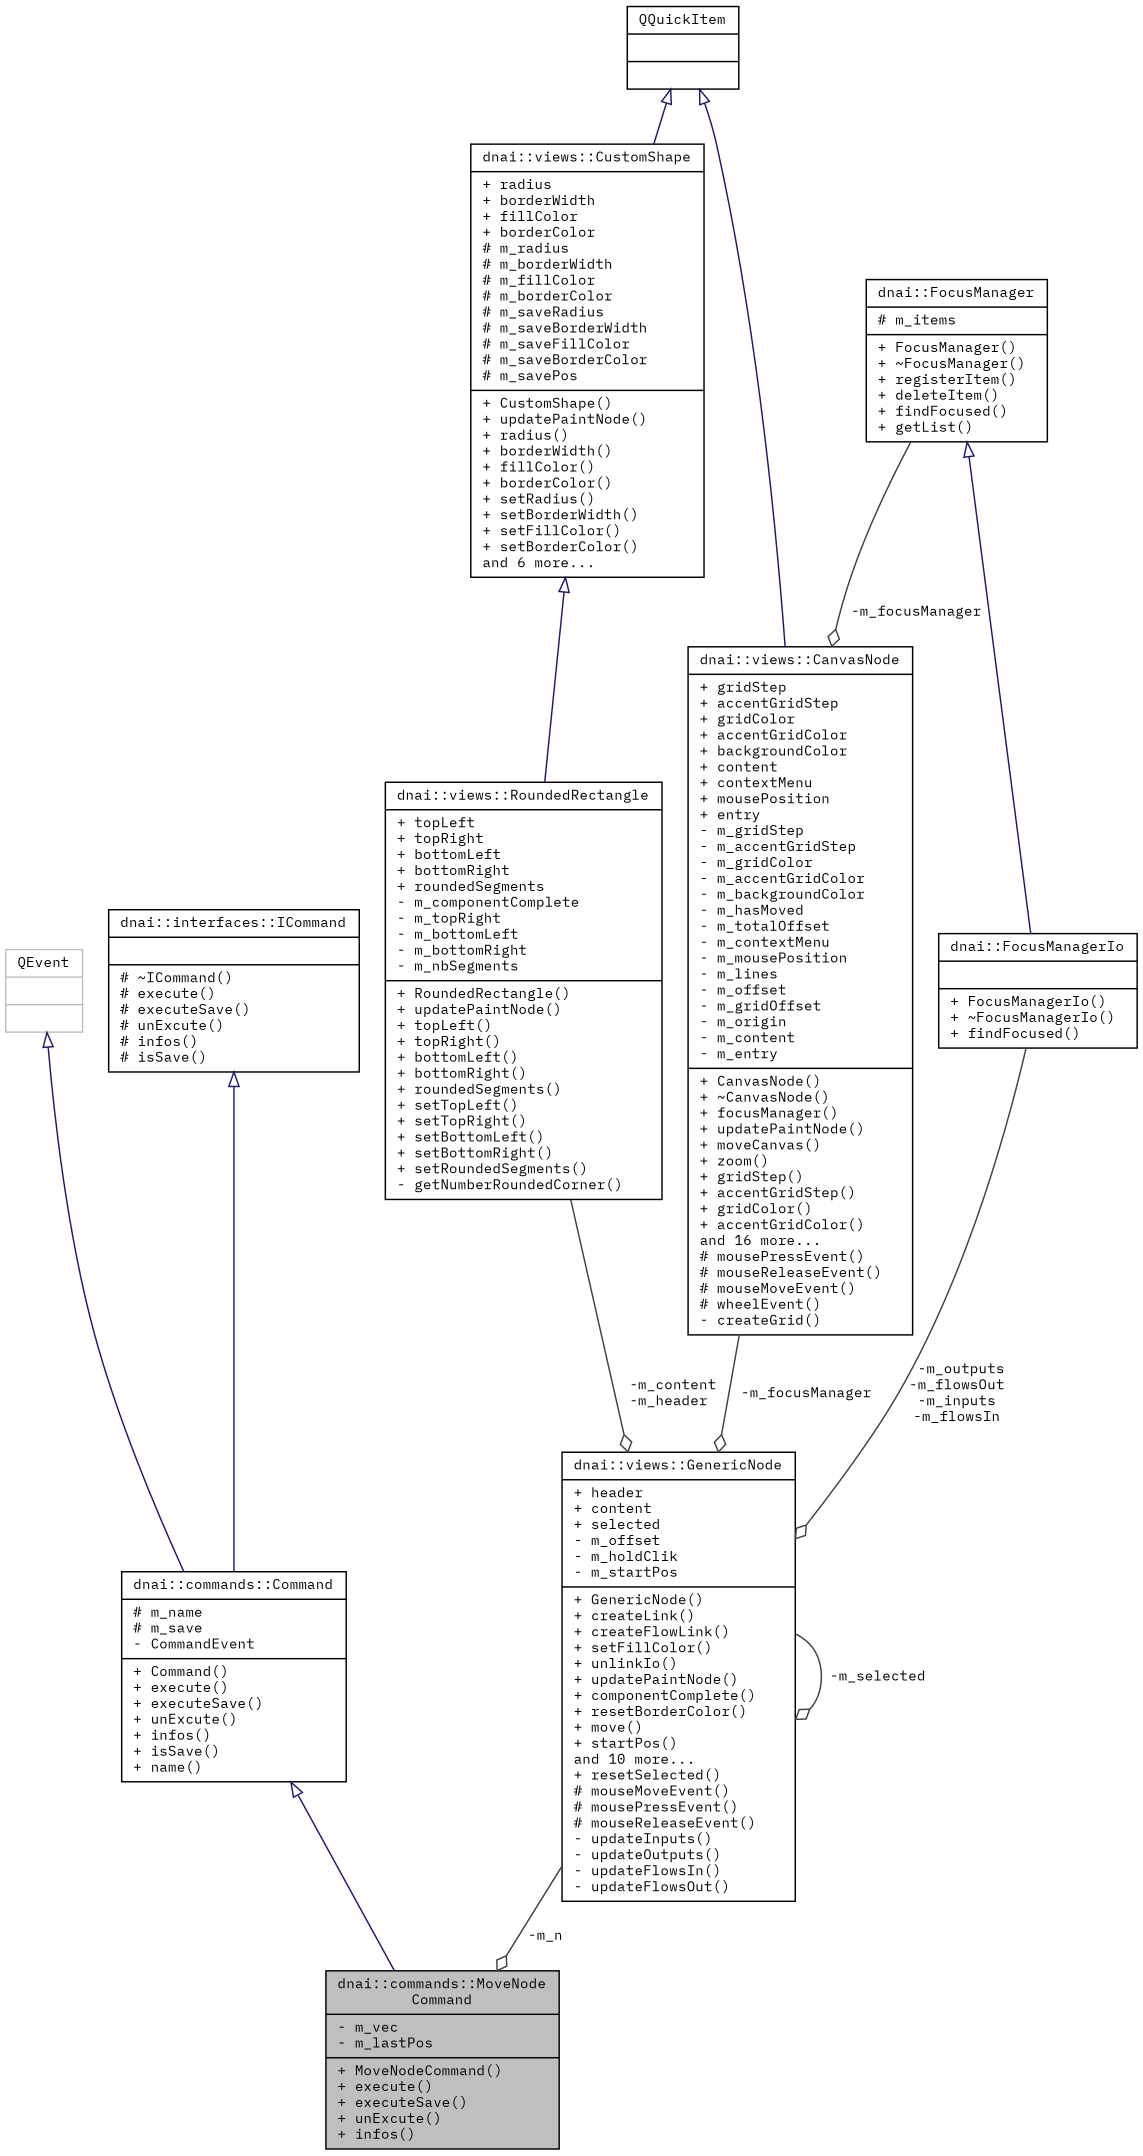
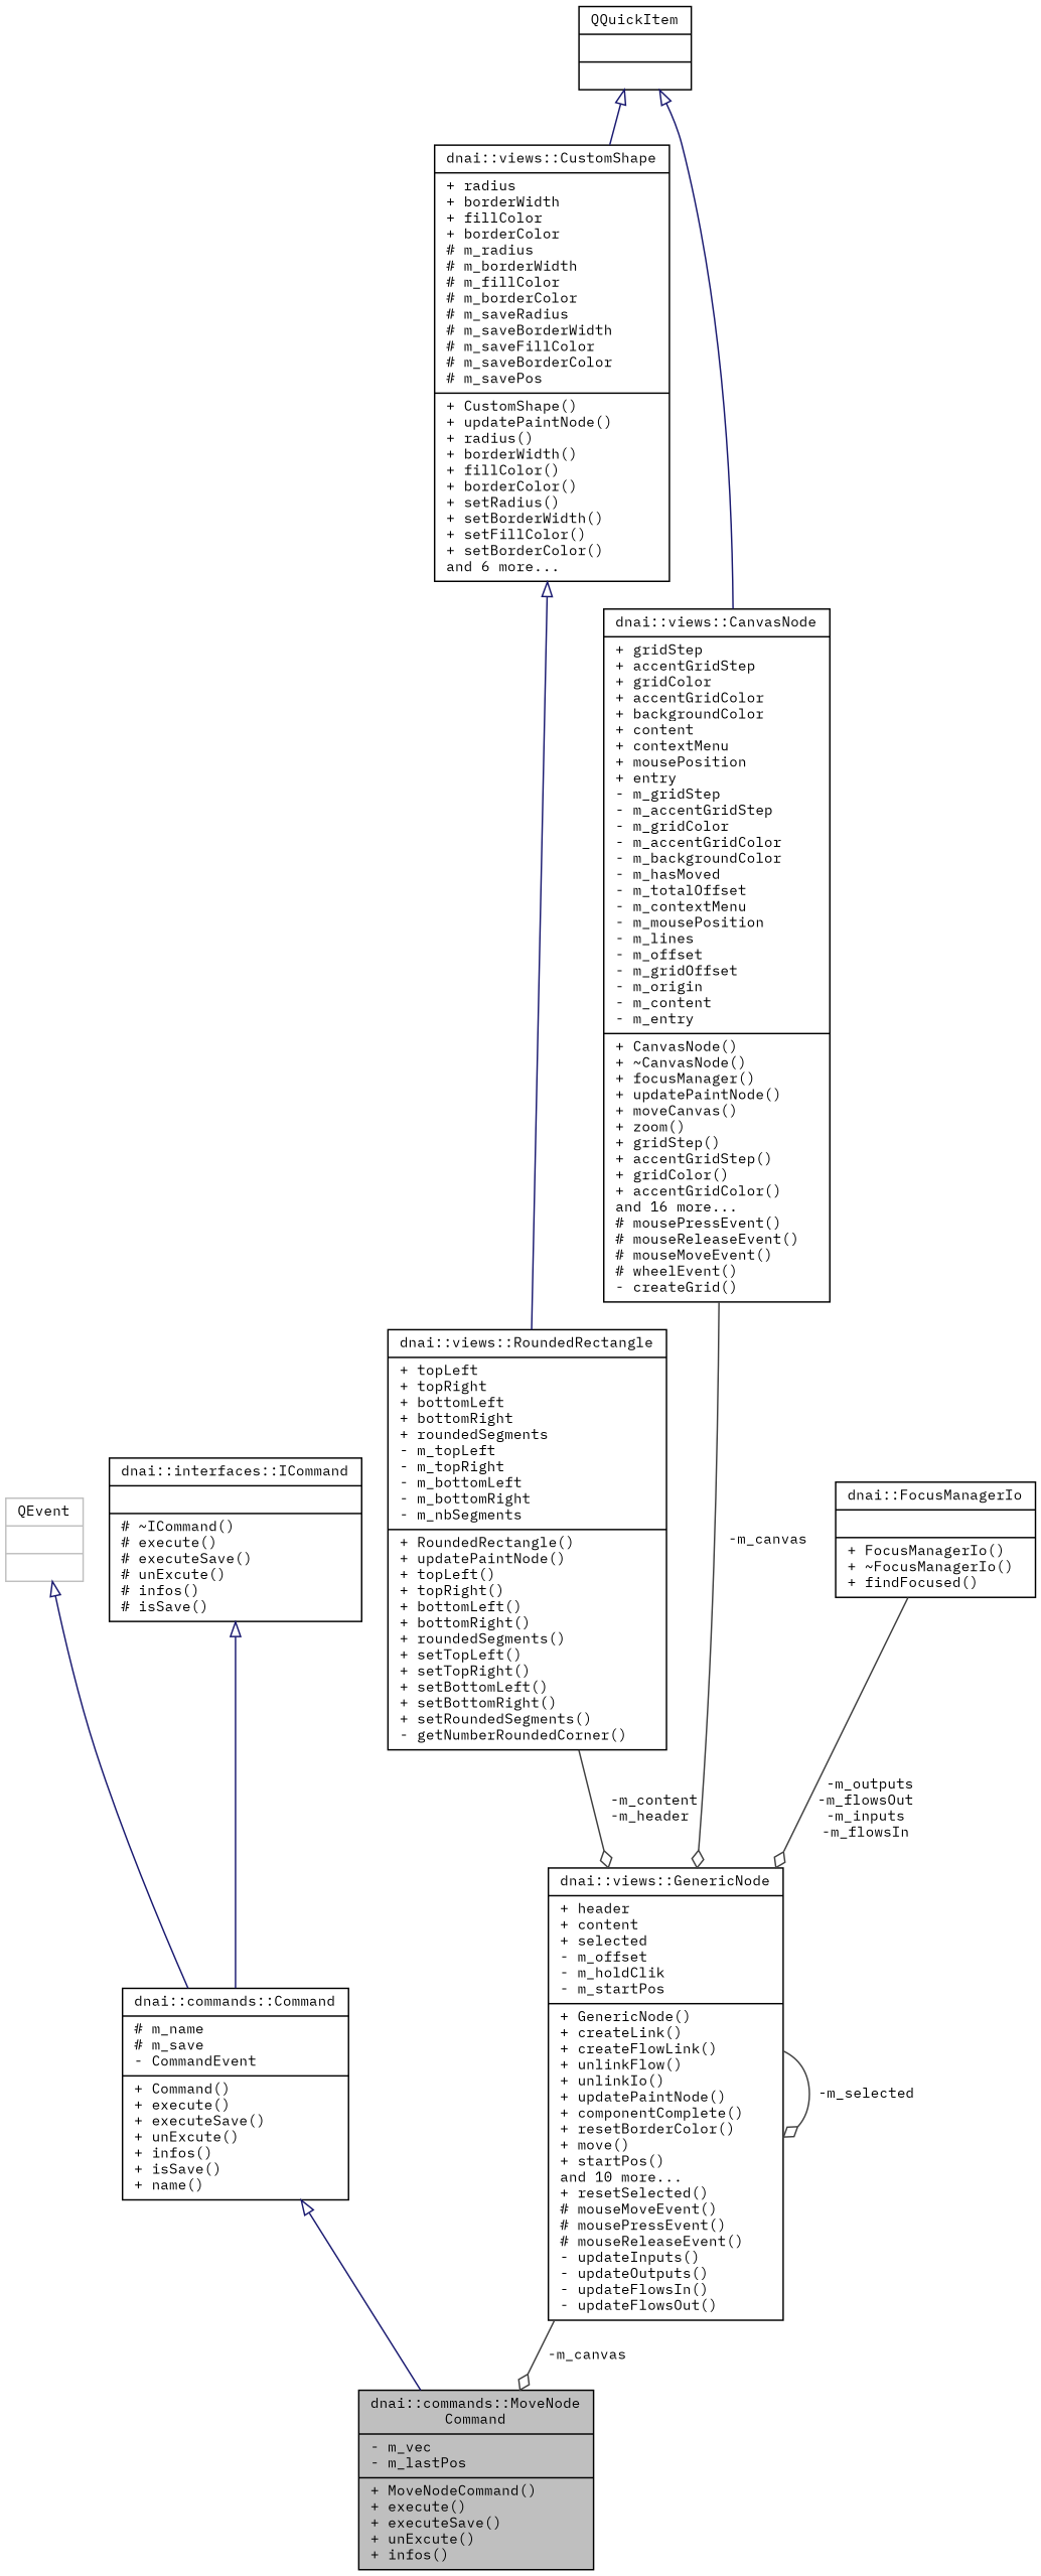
  digraph {
    fontname="IBM Plex Mono"
    node [color=black fillcolor=white fontname="IBM Plex Mono" fontsize=10 shape=record style=filled]
    edge [arrowtail=onormal color=midnightblue dir=back fontname="IBM Plex Mono" fontsize=10 labelfontname=Helvetica labelfontsize=10 style=solid]
    n1 [fillcolor=grey75 fontcolor=black height=0.2 label="{dnai::commands::MoveNode\lCommand\n|- m_vec\l- m_lastPos\l|+ MoveNodeCommand()\l+ execute()\l+ executeSave()\l+ unExcute()\l+ infos()\l}" width=0.4]
    n2 [height=0.2 label="{dnai::commands::Command\n|# m_name\l# m_save\l- CommandEvent\l|+ Command()\l+ execute()\l+ executeSave()\l+ unExcute()\l+ infos()\l+ isSave()\l+ name()\l}" width=0.4]
    n3 [color=grey75 height=0.2 label="{QEvent\n||}" width=0.4]
    n4 [height=0.2 label="{dnai::interfaces::ICommand\n||# ~ICommand()\l# execute()\l# executeSave()\l# unExcute()\l# infos()\l# isSave()\l}" width=0.4]
-   n5 [height=0.2 label="{dnai::views::GenericNode\n|+ header\l+ content\l+ selected\l- m_offset\l- m_holdClik\l- m_startPos\l|+ GenericNode()\l+ createLink()\l+ createFlowLink()\l+ setFillColor()\l+ unlinkIo()\l+ updatePaintNode()\l+ componentComplete()\l+ resetBorderColor()\l+ move()\l+ startPos()\land 10 more...\l+ resetSelected()\l# mouseMoveEvent()\l# mousePressEvent()\l# mouseReleaseEvent()\l- updateInputs()\l- updateOutputs()\l- updateFlowsIn()\l- updateFlowsOut()\l}" width=0.4]
+   n5 [height=0.2 label="{dnai::views::GenericNode\n|+ header\l+ content\l+ selected\l- m_offset\l- m_holdClik\l- m_startPos\l|+ GenericNode()\l+ createLink()\l+ createFlowLink()\l+ unlinkFlow()\l+ unlinkIo()\l+ updatePaintNode()\l+ componentComplete()\l+ resetBorderColor()\l+ move()\l+ startPos()\land 10 more...\l+ resetSelected()\l# mouseMoveEvent()\l# mousePressEvent()\l# mouseReleaseEvent()\l- updateInputs()\l- updateOutputs()\l- updateFlowsIn()\l- updateFlowsOut()\l}" width=0.4]
    n6 [height=0.2 label="{QQuickItem\n||}" width=0.4]
    n7 [height=0.2 label="{dnai::views::CustomShape\n|+ radius\l+ borderWidth\l+ fillColor\l+ borderColor\l# m_radius\l# m_borderWidth\l# m_fillColor\l# m_borderColor\l# m_saveRadius\l# m_saveBorderWidth\l# m_saveFillColor\l# m_saveBorderColor\l# m_savePos\l|+ CustomShape()\l+ updatePaintNode()\l+ radius()\l+ borderWidth()\l+ fillColor()\l+ borderColor()\l+ setRadius()\l+ setBorderWidth()\l+ setFillColor()\l+ setBorderColor()\land 6 more...\l}" width=0.4]
    n8 [height=0.2 label="{dnai::views::CanvasNode\n|+ gridStep\l+ accentGridStep\l+ gridColor\l+ accentGridColor\l+ backgroundColor\l+ content\l+ contextMenu\l+ mousePosition\l+ entry\l- m_gridStep\l- m_accentGridStep\l- m_gridColor\l- m_accentGridColor\l- m_backgroundColor\l- m_hasMoved\l- m_totalOffset\l- m_contextMenu\l- m_mousePosition\l- m_lines\l- m_offset\l- m_gridOffset\l- m_origin\l- m_content\l- m_entry\l|+ CanvasNode()\l+ ~CanvasNode()\l+ focusManager()\l+ updatePaintNode()\l+ moveCanvas()\l+ zoom()\l+ gridStep()\l+ accentGridStep()\l+ gridColor()\l+ accentGridColor()\land 16 more...\l# mousePressEvent()\l# mouseReleaseEvent()\l# mouseMoveEvent()\l# wheelEvent()\l- createGrid()\l}" width=0.4]
-   n9 [height=0.2 label="{dnai::views::RoundedRectangle\n|+ topLeft\l+ topRight\l+ bottomLeft\l+ bottomRight\l+ roundedSegments\l- m_componentComplete\l- m_topRight\l- m_bottomLeft\l- m_bottomRight\l- m_nbSegments\l|+ RoundedRectangle()\l+ updatePaintNode()\l+ topLeft()\l+ topRight()\l+ bottomLeft()\l+ bottomRight()\l+ roundedSegments()\l+ setTopLeft()\l+ setTopRight()\l+ setBottomLeft()\l+ setBottomRight()\l+ setRoundedSegments()\l- getNumberRoundedCorner()\l}" width=0.4]
-   n10 [height=0.2 label="{dnai::FocusManager\n|# m_items\l|+ FocusManager()\l+ ~FocusManager()\l+ registerItem()\l+ deleteItem()\l+ findFocused()\l+ getList()\l}" width=0.4]
+   n9 [height=0.2 label="{dnai::views::RoundedRectangle\n|+ topLeft\l+ topRight\l+ bottomLeft\l+ bottomRight\l+ roundedSegments\l- m_topLeft\l- m_topRight\l- m_bottomLeft\l- m_bottomRight\l- m_nbSegments\l|+ RoundedRectangle()\l+ updatePaintNode()\l+ topLeft()\l+ topRight()\l+ bottomLeft()\l+ bottomRight()\l+ roundedSegments()\l+ setTopLeft()\l+ setTopRight()\l+ setBottomLeft()\l+ setBottomRight()\l+ setRoundedSegments()\l- getNumberRoundedCorner()\l}" width=0.4]
    n11 [height=0.2 label="{dnai::FocusManagerIo\n||+ FocusManagerIo()\l+ ~FocusManagerIo()\l+ findFocused()\l}" width=0.4]
    n2 -> n1
    n3 -> n2
    n4 -> n2
-   n5 -> n1 [arrowhead=odiamond color=grey25 label=" -m_n" arrowtail="" dir=""]
+   n5 -> n1 [arrowhead=odiamond color=grey25 label=" -m_canvas" arrowtail="" dir=""]
    n5 -> n5 [arrowhead=odiamond color=grey25 label=" -m_selected" arrowtail="" dir=""]
    n6 -> n7
    n6 -> n8
    n7 -> n9
-   n8 -> n5 [arrowhead=odiamond color=grey25 label=" -m_focusManager" arrowtail="" dir=""]
+   n8 -> n5 [arrowhead=odiamond color=grey25 label=" -m_canvas" arrowtail="" dir=""]
    n9 -> n5 [arrowhead=odiamond color=grey25 label=" -m_content\n-m_header" arrowtail="" dir=""]
-   n10 -> n8 [arrowhead=odiamond color=grey25 label=" -m_focusManager" arrowtail="" dir=""]
-   n10 -> n11
    n11 -> n5 [arrowhead=odiamond color=grey25 label=" -m_outputs\n-m_flowsOut\n-m_inputs\n-m_flowsIn" arrowtail="" dir=""]
  }
